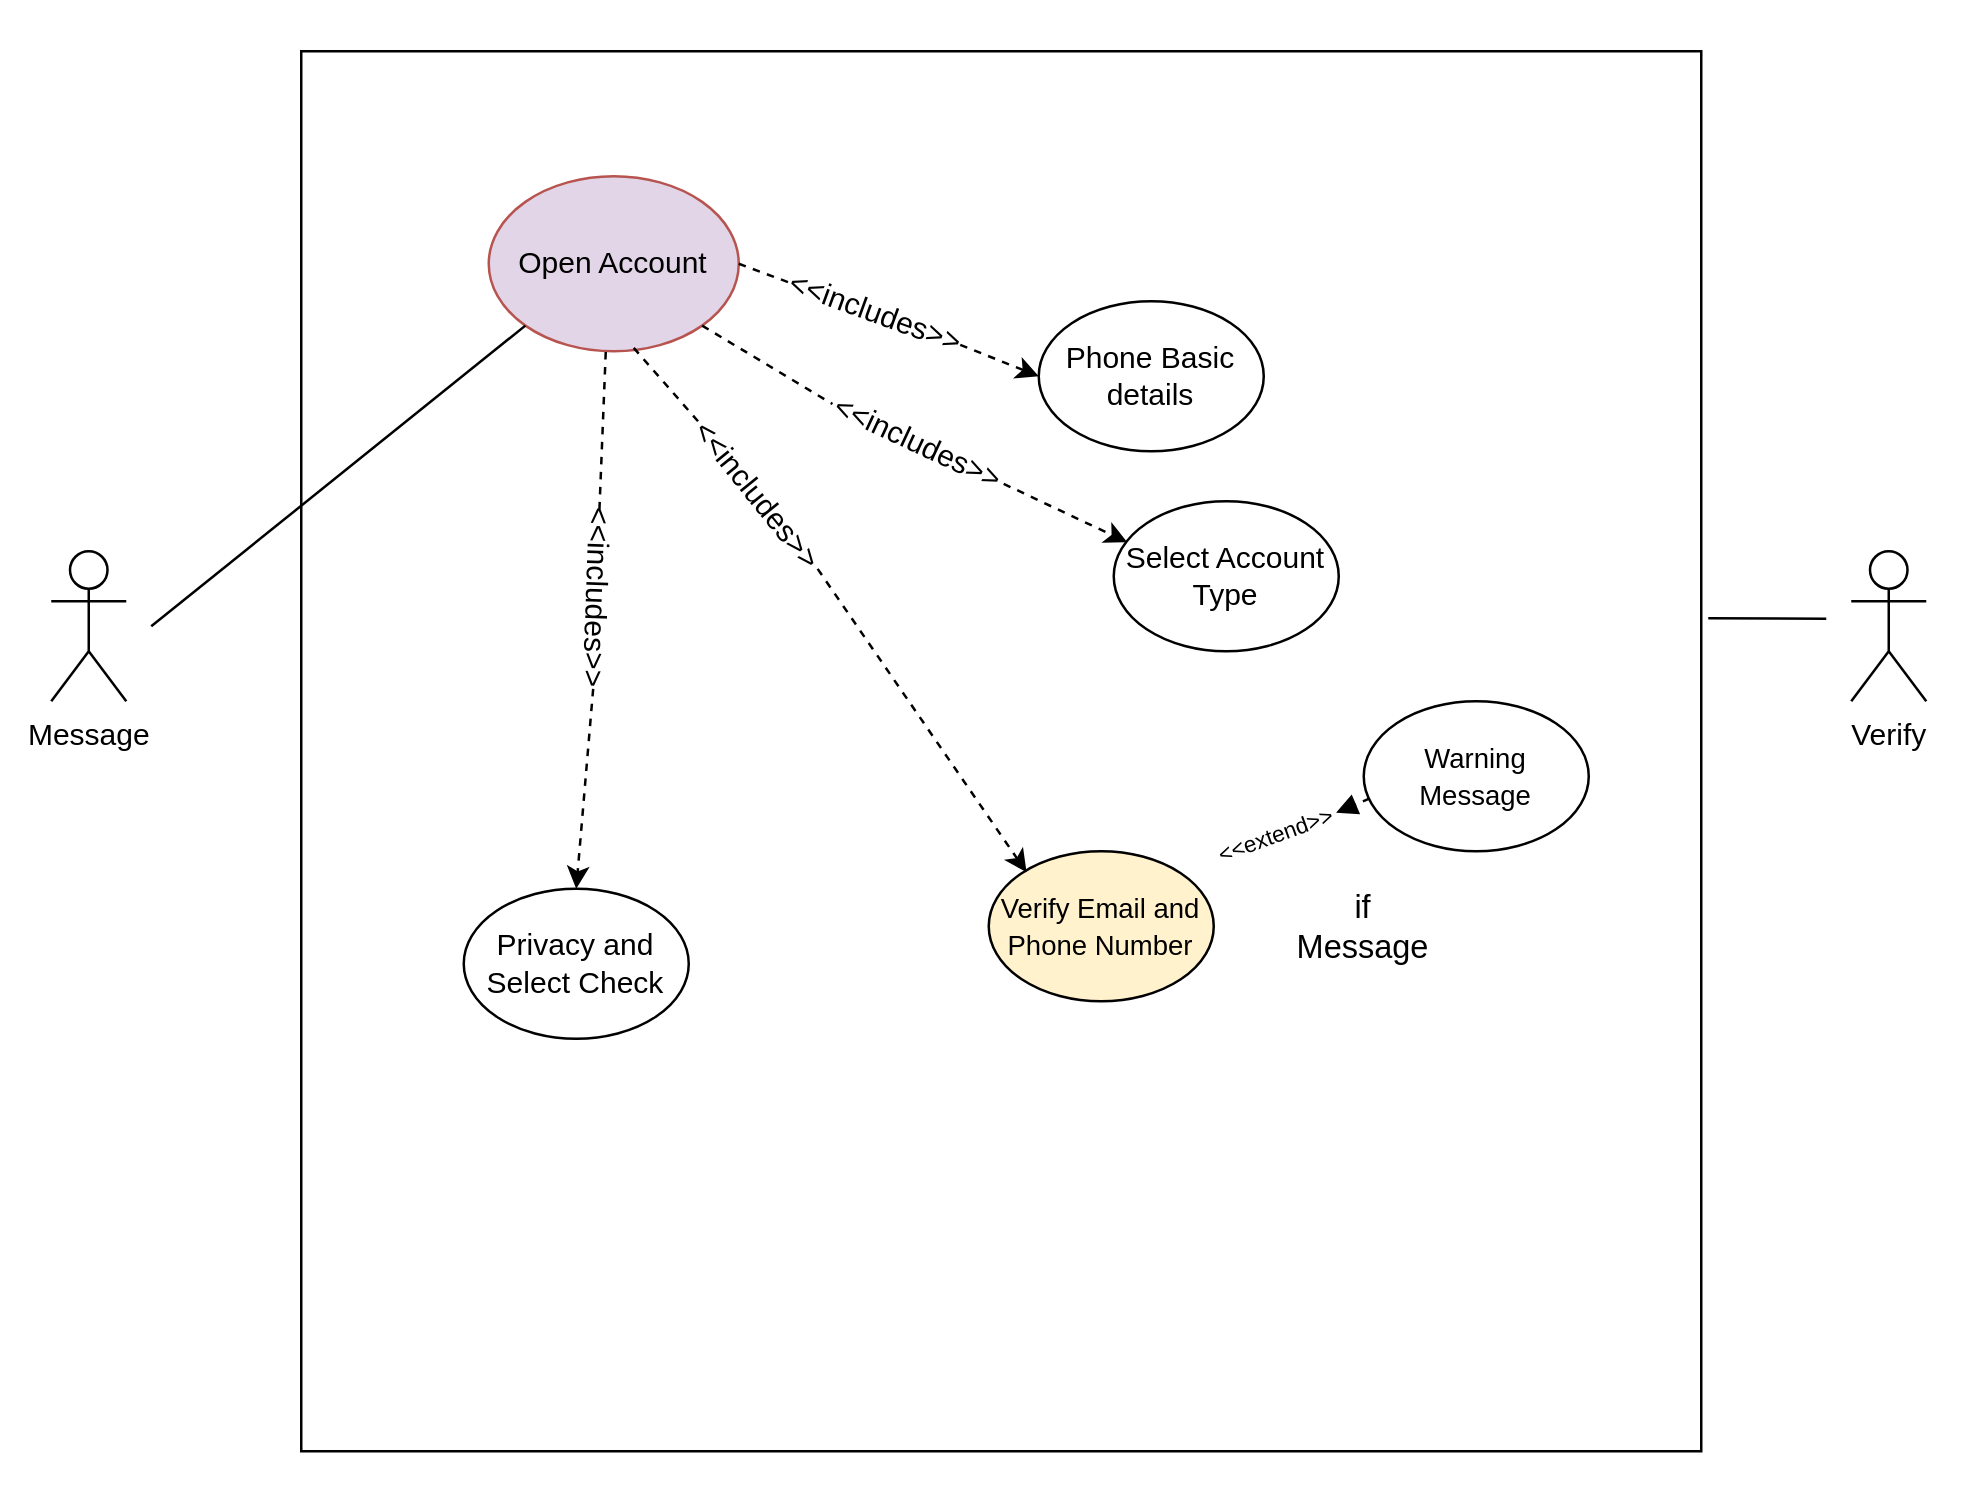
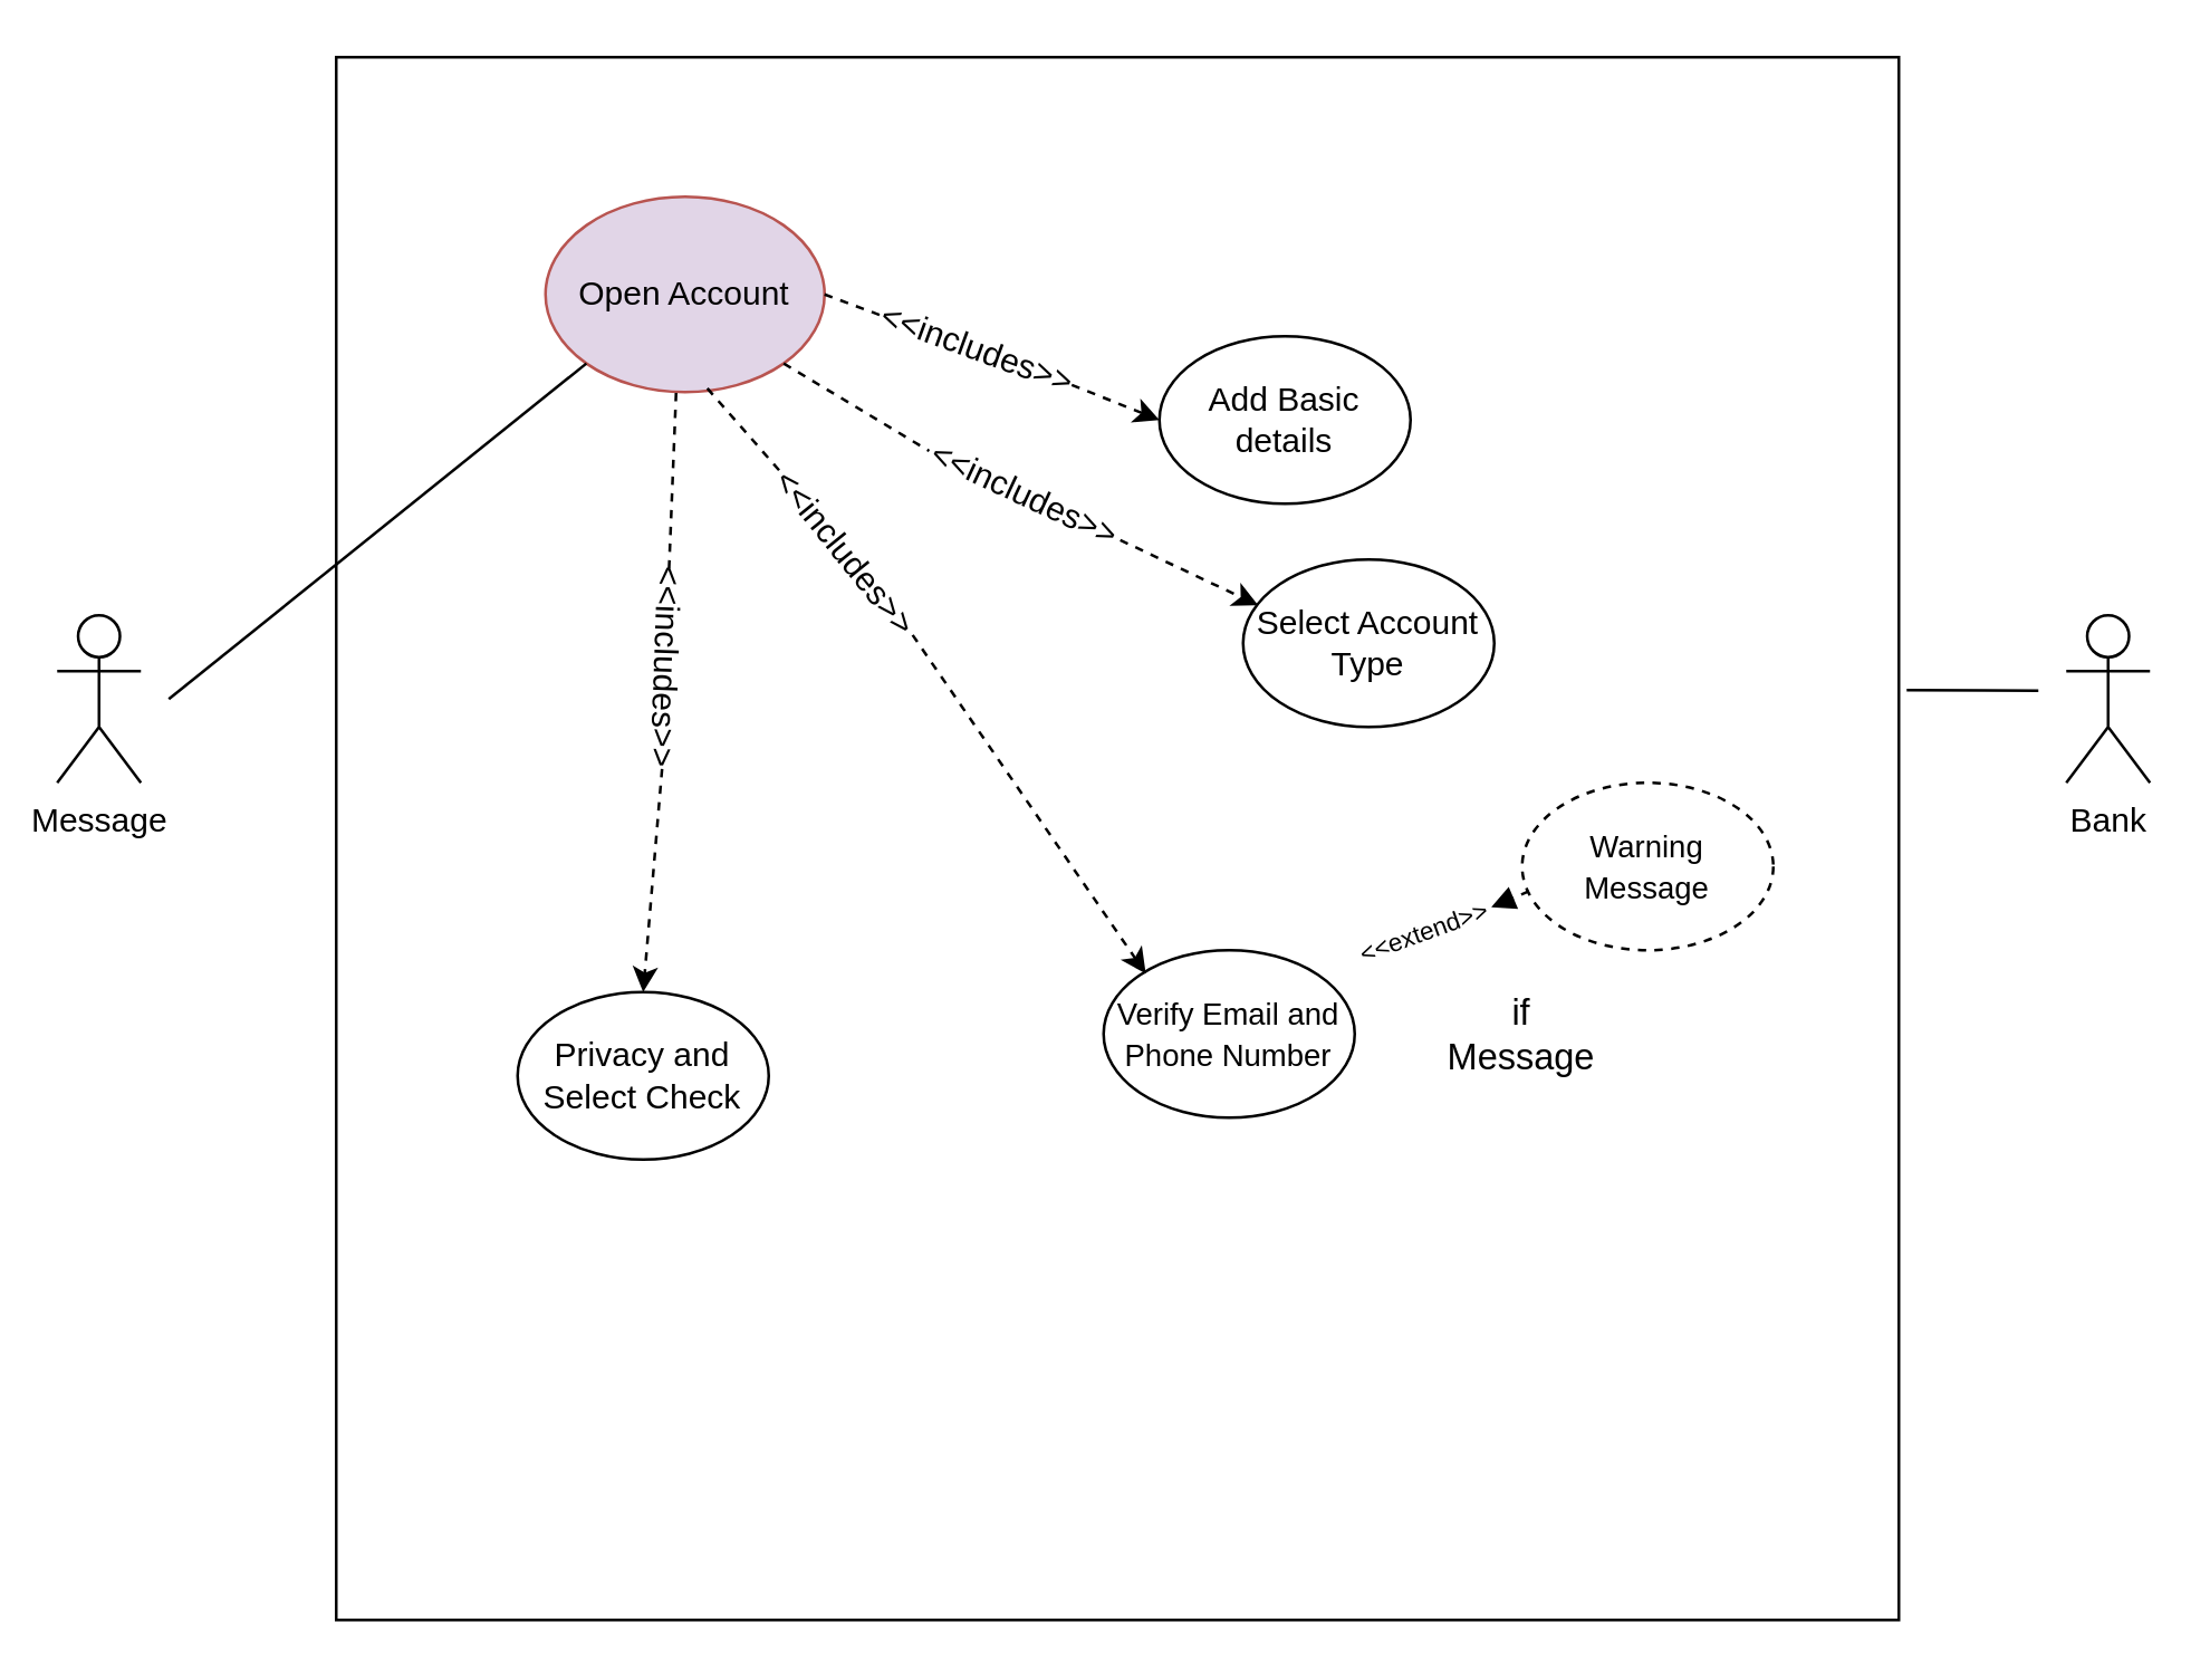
  <mxCell id="0" />
  <mxCell id="1" parent="0" />
  <mxCell id="2" value="" style="whiteSpace=wrap;html=1;aspect=fixed;" vertex="1" parent="1"><mxGeometry x="120" y="20" width="560" height="560" as="geometry" /></mxCell>
  <mxCell id="3" value="Message" style="shape=umlActor;verticalLabelPosition=bottom;verticalAlign=top;html=1;outlineConnect=0;" vertex="1" parent="1"><mxGeometry x="20" y="220" width="30" height="60" as="geometry" /></mxCell>
  <mxCell id="4" value="Open Account" style="ellipse;whiteSpace=wrap;html=1;fillColor=#e1d5e7;strokeColor=#b85450;" vertex="1" parent="1"><mxGeometry x="195" y="70" width="100" height="70" as="geometry" /></mxCell>
- <mxCell id="5" value="Phone Basic details" style="ellipse;whiteSpace=wrap;html=1;" vertex="1" parent="1"><mxGeometry x="415" y="120" width="90" height="60" as="geometry" /></mxCell>
+ <mxCell id="5" value="Add Basic details" style="ellipse;whiteSpace=wrap;html=1;" vertex="1" parent="1"><mxGeometry x="415" y="120" width="90" height="60" as="geometry" /></mxCell>
  <mxCell id="6" value="" style="html=1;labelBackgroundColor=#ffffff;startArrow=none;startFill=0;startSize=6;endArrow=classic;endFill=1;endSize=6;jettySize=auto;orthogonalLoop=1;strokeWidth=1;dashed=1;fontSize=14;rounded=0;entryX=0;entryY=0.5;entryDx=0;entryDy=0;exitX=1;exitY=0.5;exitDx=0;exitDy=0;" edge="1" parent="1" source="13" target="5"><mxGeometry width="60" height="60" relative="1" as="geometry"><mxPoint x="285" y="270" as="sourcePoint" /><mxPoint x="345" y="210" as="targetPoint" /></mxGeometry></mxCell>
  <mxCell id="7" value="Select Account Type" style="ellipse;whiteSpace=wrap;html=1;" vertex="1" parent="1"><mxGeometry x="445" y="200" width="90" height="60" as="geometry" /></mxCell>
- <mxCell id="8" value="&lt;font style=&quot;font-size: 11px;&quot;&gt;Verify Email and Phone Number&lt;/font&gt;" style="ellipse;whiteSpace=wrap;html=1;fillColor=#fff2cc;" vertex="1" parent="1"><mxGeometry x="395" y="340" width="90" height="60" as="geometry" /></mxCell>
+ <mxCell id="8" value="&lt;font style=&quot;font-size: 11px;&quot;&gt;Verify Email and Phone Number&lt;/font&gt;" style="ellipse;whiteSpace=wrap;html=1;" vertex="1" parent="1"><mxGeometry x="395" y="340" width="90" height="60" as="geometry" /></mxCell>
  <mxCell id="9" value="Privacy and Select Check" style="ellipse;whiteSpace=wrap;html=1;" vertex="1" parent="1"><mxGeometry x="185" y="355" width="90" height="60" as="geometry" /></mxCell>
  <mxCell id="10" value="" style="html=1;labelBackgroundColor=#ffffff;startArrow=none;startFill=0;startSize=6;endArrow=classic;endFill=1;endSize=6;jettySize=auto;orthogonalLoop=1;strokeWidth=1;dashed=1;fontSize=14;rounded=0;entryX=0.168;entryY=0.14;entryDx=0;entryDy=0;exitX=1;exitY=0.5;exitDx=0;exitDy=0;entryPerimeter=0;" edge="1" parent="1" source="21" target="8"><mxGeometry width="60" height="60" relative="1" as="geometry"><mxPoint x="315" y="125" as="sourcePoint" /><mxPoint x="425" y="160" as="targetPoint" /></mxGeometry></mxCell>
- <mxCell id="11" value="&lt;font style=&quot;font-size: 11px;&quot;&gt;Warning Message&lt;/font&gt;" style="ellipse;whiteSpace=wrap;html=1;" vertex="1" parent="1"><mxGeometry x="545" y="280" width="90" height="60" as="geometry" /></mxCell>
+ <mxCell id="11" value="&lt;font style=&quot;font-size: 11px;&quot;&gt;Warning Message&lt;/font&gt;" style="ellipse;whiteSpace=wrap;html=1;dashed=1;" vertex="1" parent="1"><mxGeometry x="545" y="280" width="90" height="60" as="geometry" /></mxCell>
  <mxCell id="12" value="" style="html=1;labelBackgroundColor=#ffffff;startArrow=none;startFill=0;startSize=6;endArrow=none;endFill=1;endSize=6;jettySize=auto;orthogonalLoop=1;strokeWidth=1;dashed=1;fontSize=14;rounded=0;entryX=0;entryY=0.5;entryDx=0;entryDy=0;exitX=1;exitY=0.5;exitDx=0;exitDy=0;" edge="1" parent="1" source="4" target="13"><mxGeometry width="60" height="60" relative="1" as="geometry"><mxPoint x="295" y="105" as="sourcePoint" /><mxPoint x="405" y="140" as="targetPoint" /></mxGeometry></mxCell>
  <mxCell id="13" value="&amp;lt;&amp;lt;includes&amp;gt;&amp;gt;" style="text;html=1;strokeColor=none;fillColor=none;align=center;verticalAlign=middle;whiteSpace=wrap;rounded=0;rotation=20;" vertex="1" parent="1"><mxGeometry x="314.24" y="120" width="71.52" height="10.39" as="geometry" /></mxCell>
  <mxCell id="14" value="" style="html=1;labelBackgroundColor=#ffffff;startArrow=none;startFill=0;startSize=6;endArrow=classic;endFill=1;endSize=6;jettySize=auto;orthogonalLoop=1;strokeWidth=1;dashed=1;fontSize=14;rounded=0;exitX=1;exitY=0.5;exitDx=0;exitDy=0;entryX=0.06;entryY=0.273;entryDx=0;entryDy=0;entryPerimeter=0;" edge="1" parent="1" source="16" target="7"><mxGeometry width="60" height="60" relative="1" as="geometry"><mxPoint x="355" y="170" as="sourcePoint" /><mxPoint x="395" y="186" as="targetPoint" /></mxGeometry></mxCell>
  <mxCell id="15" value="" style="html=1;labelBackgroundColor=#ffffff;startArrow=none;startFill=0;startSize=6;endArrow=none;endFill=1;endSize=6;jettySize=auto;orthogonalLoop=1;strokeWidth=1;dashed=1;fontSize=14;rounded=0;exitX=1;exitY=1;exitDx=0;exitDy=0;entryX=0;entryY=0.5;entryDx=0;entryDy=0;" edge="1" parent="1" source="4" target="16"><mxGeometry width="60" height="60" relative="1" as="geometry"><mxPoint x="280" y="130" as="sourcePoint" /><mxPoint x="453" y="213" as="targetPoint" /></mxGeometry></mxCell>
  <mxCell id="16" value="&amp;lt;&amp;lt;includes&amp;gt;&amp;gt;" style="text;html=1;strokeColor=none;fillColor=none;align=center;verticalAlign=middle;whiteSpace=wrap;rounded=0;rotation=25;" vertex="1" parent="1"><mxGeometry x="328.95" y="169.37" width="75.56" height="15.39" as="geometry" /></mxCell>
  <mxCell id="17" value="" style="html=1;labelBackgroundColor=#ffffff;startArrow=none;startFill=0;startSize=6;endArrow=classic;endFill=1;endSize=6;jettySize=auto;orthogonalLoop=1;strokeWidth=1;dashed=1;fontSize=14;rounded=0;exitX=1;exitY=0.5;exitDx=0;exitDy=0;entryX=0.5;entryY=0;entryDx=0;entryDy=0;" edge="1" parent="1" source="19" target="9"><mxGeometry width="60" height="60" relative="1" as="geometry"><mxPoint x="200" y="220" as="sourcePoint" /><mxPoint x="295" y="266" as="targetPoint" /></mxGeometry></mxCell>
  <mxCell id="18" value="" style="html=1;labelBackgroundColor=#ffffff;startArrow=none;startFill=0;startSize=6;endArrow=none;endFill=1;endSize=6;jettySize=auto;orthogonalLoop=1;strokeWidth=1;dashed=1;fontSize=14;rounded=0;entryX=0;entryY=0.5;entryDx=0;entryDy=0;exitX=0.468;exitY=1.004;exitDx=0;exitDy=0;exitPerimeter=0;" edge="1" parent="1" target="19" source="4"><mxGeometry width="60" height="60" relative="1" as="geometry"><mxPoint x="125" y="180" as="sourcePoint" /><mxPoint x="298" y="263" as="targetPoint" /></mxGeometry></mxCell>
  <mxCell id="19" value="&amp;lt;&amp;lt;includes&amp;gt;&amp;gt;" style="text;html=1;strokeColor=none;fillColor=none;align=center;verticalAlign=middle;whiteSpace=wrap;rounded=0;rotation=92;" vertex="1" parent="1"><mxGeometry x="202.29" y="231.62" width="71.45" height="15.39" as="geometry" /></mxCell>
  <mxCell id="20" value="" style="html=1;labelBackgroundColor=#ffffff;startArrow=none;startFill=0;startSize=6;endArrow=none;endFill=1;endSize=6;jettySize=auto;orthogonalLoop=1;strokeWidth=1;dashed=1;fontSize=14;rounded=0;entryX=0;entryY=0.5;entryDx=0;entryDy=0;exitX=0.58;exitY=0.981;exitDx=0;exitDy=0;exitPerimeter=0;" edge="1" parent="1" source="4" target="21"><mxGeometry width="60" height="60" relative="1" as="geometry"><mxPoint x="253" y="139" as="sourcePoint" /><mxPoint x="410" y="348" as="targetPoint" /></mxGeometry></mxCell>
  <mxCell id="21" value="&amp;lt;&amp;lt;includes&amp;gt;&amp;gt;" style="text;html=1;strokeColor=none;fillColor=none;align=center;verticalAlign=middle;whiteSpace=wrap;rounded=0;rotation=51;" vertex="1" parent="1"><mxGeometry x="265" y="190" width="75.56" height="15.39" as="geometry" /></mxCell>
  <mxCell id="22" value="" style="html=1;labelBackgroundColor=#ffffff;startArrow=none;startFill=0;startSize=6;endArrow=block;endFill=1;endSize=6;jettySize=auto;orthogonalLoop=1;strokeWidth=1;dashed=1;fontSize=14;rounded=0;exitX=0.027;exitY=0.648;exitDx=0;exitDy=0;entryX=1;entryY=0.5;entryDx=0;entryDy=0;exitPerimeter=0;" edge="1" parent="1" source="11" target="23"><mxGeometry width="60" height="60" relative="1" as="geometry"><mxPoint x="547" y="319" as="sourcePoint" /><mxPoint x="472" y="349" as="targetPoint" /></mxGeometry></mxCell>
  <mxCell id="23" value="&lt;p style=&quot;line-height: 70%;&quot;&gt;&lt;font style=&quot;font-size: 9px;&quot;&gt;&amp;lt;&amp;lt;extend&amp;gt;&amp;gt;&lt;/font&gt;&lt;/p&gt;" style="text;html=1;strokeColor=none;fillColor=none;align=center;verticalAlign=middle;whiteSpace=wrap;rounded=0;rotation=-20;" vertex="1" parent="1"><mxGeometry x="485.16" y="325.51" width="50.3" height="15.39" as="geometry" /></mxCell>
  <mxCell id="24" value="&lt;font style=&quot;font-size: 13px;&quot;&gt;if Message&lt;/font&gt;" style="text;html=1;strokeColor=none;fillColor=none;align=center;verticalAlign=middle;whiteSpace=wrap;rounded=0;fontSize=9;" vertex="1" parent="1"><mxGeometry x="515" y="355" width="60" height="30" as="geometry" /></mxCell>
- <mxCell id="25" value="Verify" style="shape=umlActor;verticalLabelPosition=bottom;verticalAlign=top;html=1;outlineConnect=0;" vertex="1" parent="1"><mxGeometry x="740" y="220" width="30" height="60" as="geometry" /></mxCell>
+ <mxCell id="25" value="Bank" style="shape=umlActor;verticalLabelPosition=bottom;verticalAlign=top;html=1;outlineConnect=0;" vertex="1" parent="1"><mxGeometry x="740" y="220" width="30" height="60" as="geometry" /></mxCell>
  <mxCell id="26" value="" style="endArrow=none;html=1;rounded=0;fontSize=13;entryX=0;entryY=1;entryDx=0;entryDy=0;" edge="1" parent="1" target="4"><mxGeometry width="50" height="50" relative="1" as="geometry"><mxPoint x="60" y="250" as="sourcePoint" /><mxPoint x="40" y="160" as="targetPoint" /></mxGeometry></mxCell>
  <mxCell id="27" value="" style="endArrow=none;html=1;rounded=0;fontSize=13;exitX=1.005;exitY=0.405;exitDx=0;exitDy=0;exitPerimeter=0;" edge="1" parent="1" source="2"><mxGeometry width="50" height="50" relative="1" as="geometry"><mxPoint x="680" y="297.01" as="sourcePoint" /><mxPoint x="730" y="247.01" as="targetPoint" /></mxGeometry></mxCell>
